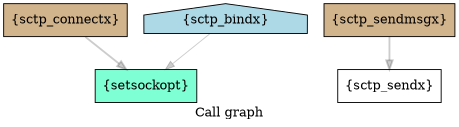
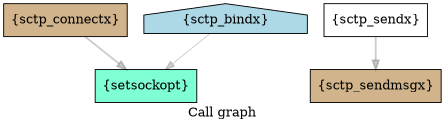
  digraph {
    label="Call graph"
    node [fillcolor=tan shape=box style=filled]
    edge [color="#00000033" style=bold]
    n1 [label="{sctp_connectx}"]
    n2 [fillcolor=aquamarine label="{setsockopt}"]
    n3 [fillcolor=lightblue label="{sctp_bindx}" shape=house]
    n4 [fillcolor=white label="{sctp_sendx}"]
    n5 [label="{sctp_sendmsgx}"]
    n1 -> n2
    n3 -> n2 [style=solid]
-   n5 -> n4
+   n4 -> n5
  }
